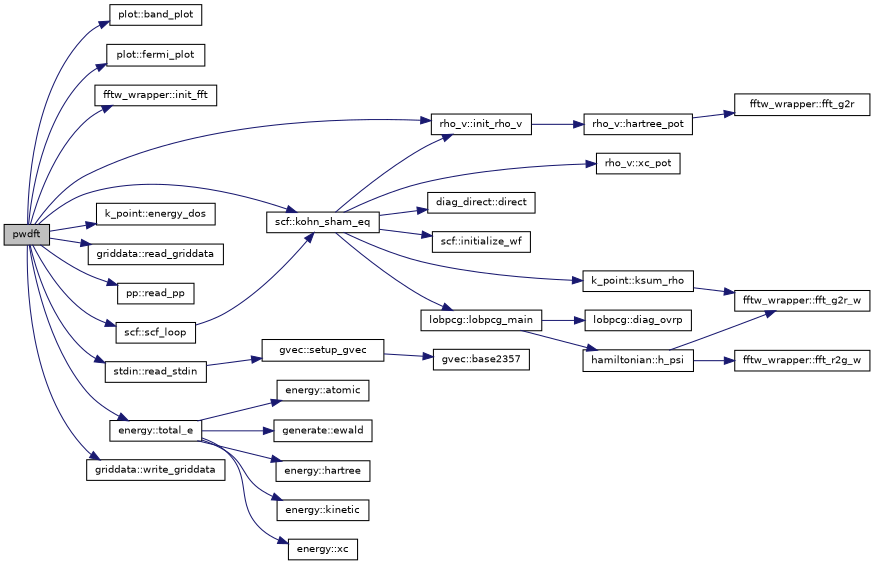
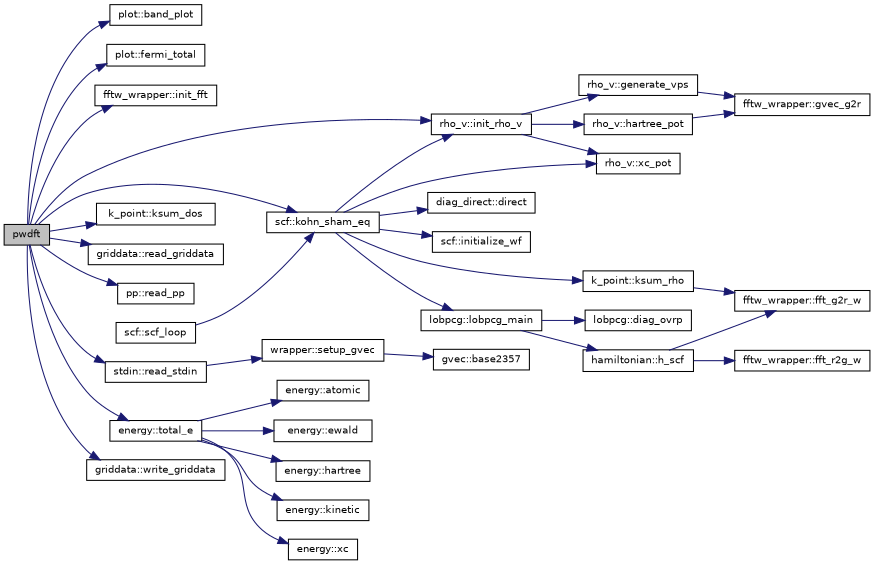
  digraph {
    rankdir=LR
    node [color=black fillcolor=white fontname=Helvetica fontsize=10 shape=record style=filled]
    edge [color=midnightblue fontname=Helvetica fontsize=10 labelfontname=Helvetica labelfontsize=10 style=solid]
    n1 [fillcolor=grey75 fontcolor=black height=0.2 label=pwdft width=0.4]
    n2 [height=0.2 label="plot::band_plot" width=0.4]
-   n3 [height=0.2 label="plot::fermi_plot" width=0.4]
+   n3 [height=0.2 label="plot::fermi_total" width=0.4]
    n4 [height=0.2 label="fftw_wrapper::init_fft" width=0.4]
    n5 [height=0.2 label="rho_v::init_rho_v" width=0.4]
    n6 [height=0.2 label="scf::kohn_sham_eq" width=0.4]
-   n7 [height=0.2 label="k_point::energy_dos" width=0.4]
+   n7 [height=0.2 label="k_point::ksum_dos" width=0.4]
    n8 [height=0.2 label="griddata::read_griddata" width=0.4]
    n9 [height=0.2 label="pp::read_pp" width=0.4]
    n10 [height=0.2 label="stdin::read_stdin" width=0.4]
    n11 [height=0.2 label="scf::scf_loop" width=0.4]
    n12 [height=0.2 label="energy::total_e" width=0.4]
    n13 [height=0.2 label="griddata::write_griddata" width=0.4]
+   n14 [height=0.2 label="rho_v::generate_vps" width=0.4]
    n15 [height=0.2 label="rho_v::hartree_pot" width=0.4]
    n16 [height=0.2 label="rho_v::xc_pot" width=0.4]
    n17 [height=0.2 label="diag_direct::direct" width=0.4]
    n18 [height=0.2 label="scf::initialize_wf" width=0.4]
    n19 [height=0.2 label="k_point::ksum_rho" width=0.4]
    n20 [height=0.2 label="lobpcg::lobpcg_main" width=0.4]
-   n21 [height=0.2 label="gvec::setup_gvec" width=0.4]
+   n21 [height=0.2 label="wrapper::setup_gvec" width=0.4]
    n22 [height=0.2 label="energy::atomic" width=0.4]
-   n23 [height=0.2 label="generate::ewald" width=0.4]
+   n23 [height=0.2 label="energy::ewald" width=0.4]
    n24 [height=0.2 label="energy::hartree" width=0.4]
    n25 [height=0.2 label="energy::kinetic" width=0.4]
    n26 [height=0.2 label="energy::xc" width=0.4]
-   n27 [height=0.2 label="fftw_wrapper::fft_g2r" width=0.4]
+   n27 [height=0.2 label="fftw_wrapper::gvec_g2r" width=0.4]
    n28 [height=0.2 label="fftw_wrapper::fft_g2r_w" width=0.4]
    n29 [height=0.2 label="lobpcg::diag_ovrp" width=0.4]
-   n30 [height=0.2 label="hamiltonian::h_psi" width=0.4]
+   n30 [height=0.2 label="hamiltonian::h_scf" width=0.4]
    n31 [height=0.2 label="fftw_wrapper::fft_r2g_w" width=0.4]
    n32 [height=0.2 label="gvec::base2357" width=0.4]
    n1 -> n2
    n1 -> n3
    n1 -> n4
    n1 -> n5
    n1 -> n6
    n1 -> n7
    n1 -> n8
    n1 -> n9
    n1 -> n10
-   n1 -> n11
    n1 -> n12
    n1 -> n13
+   n5 -> n14
    n5 -> n15
+   n5 -> n16
    n6 -> n5
    n6 -> n16
    n6 -> n17
    n6 -> n18
    n6 -> n19
    n6 -> n20
    n10 -> n21
    n11 -> n6
    n12 -> n22
    n12 -> n23
    n12 -> n24
    n12 -> n25
    n12 -> n26
+   n14 -> n27
    n15 -> n27
    n19 -> n28
    n20 -> n29
    n20 -> n30
    n21 -> n32
    n30 -> n28
    n30 -> n31
  }
